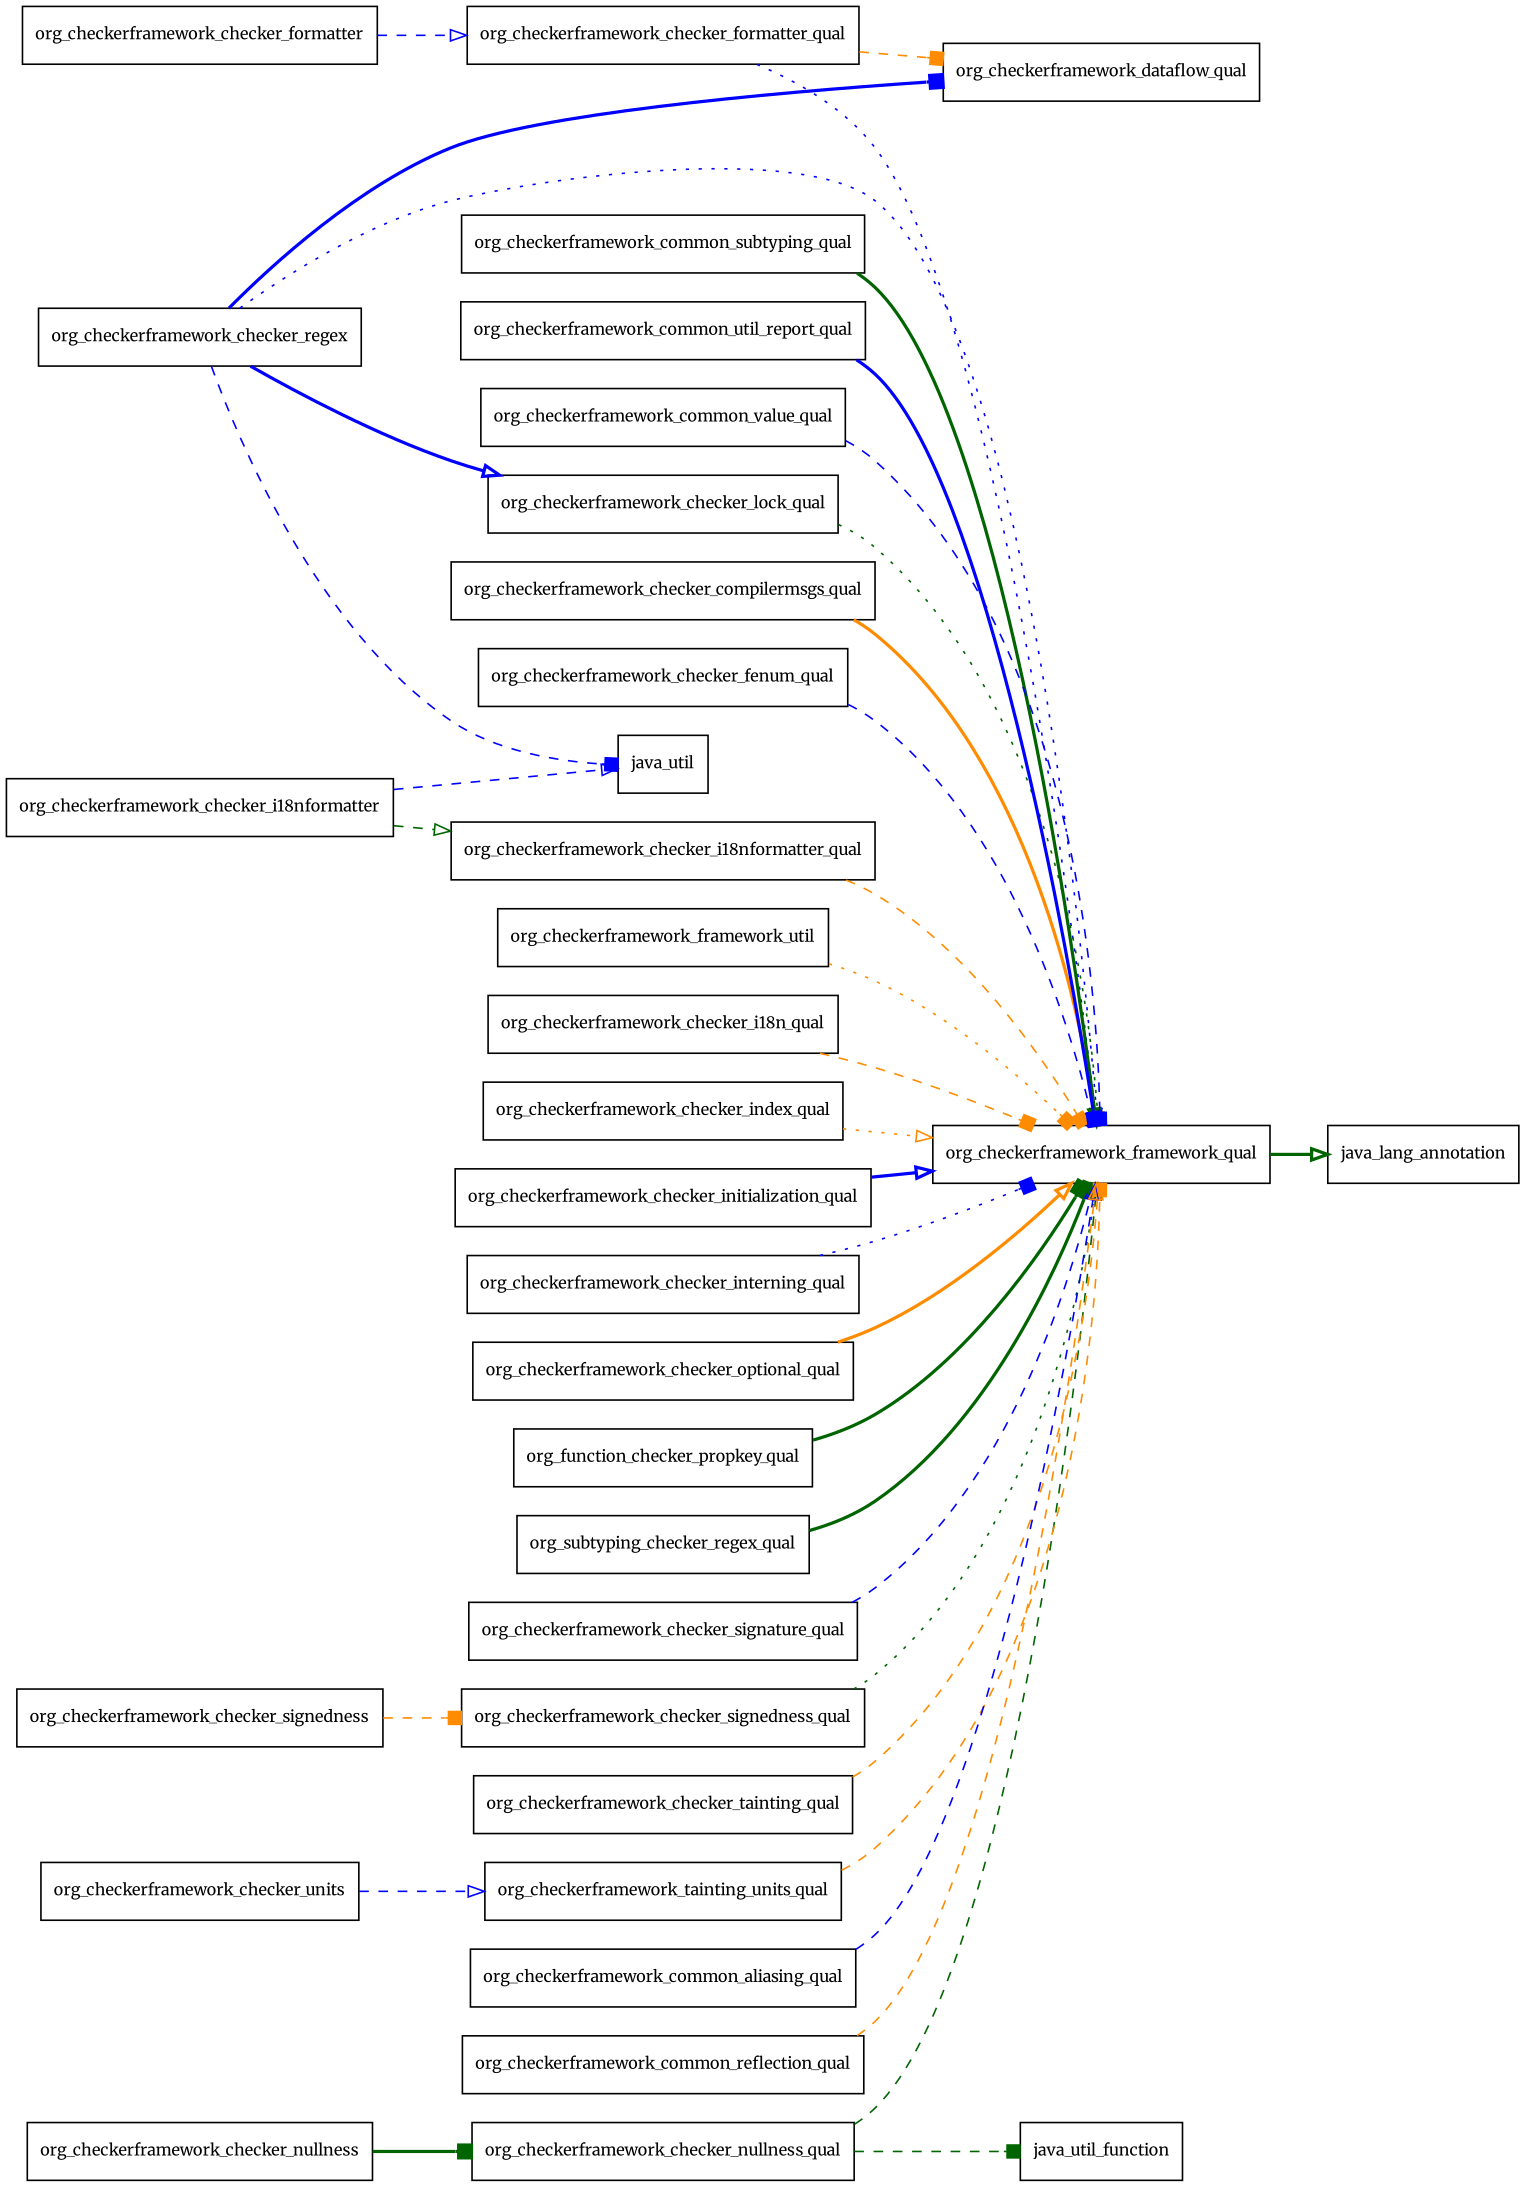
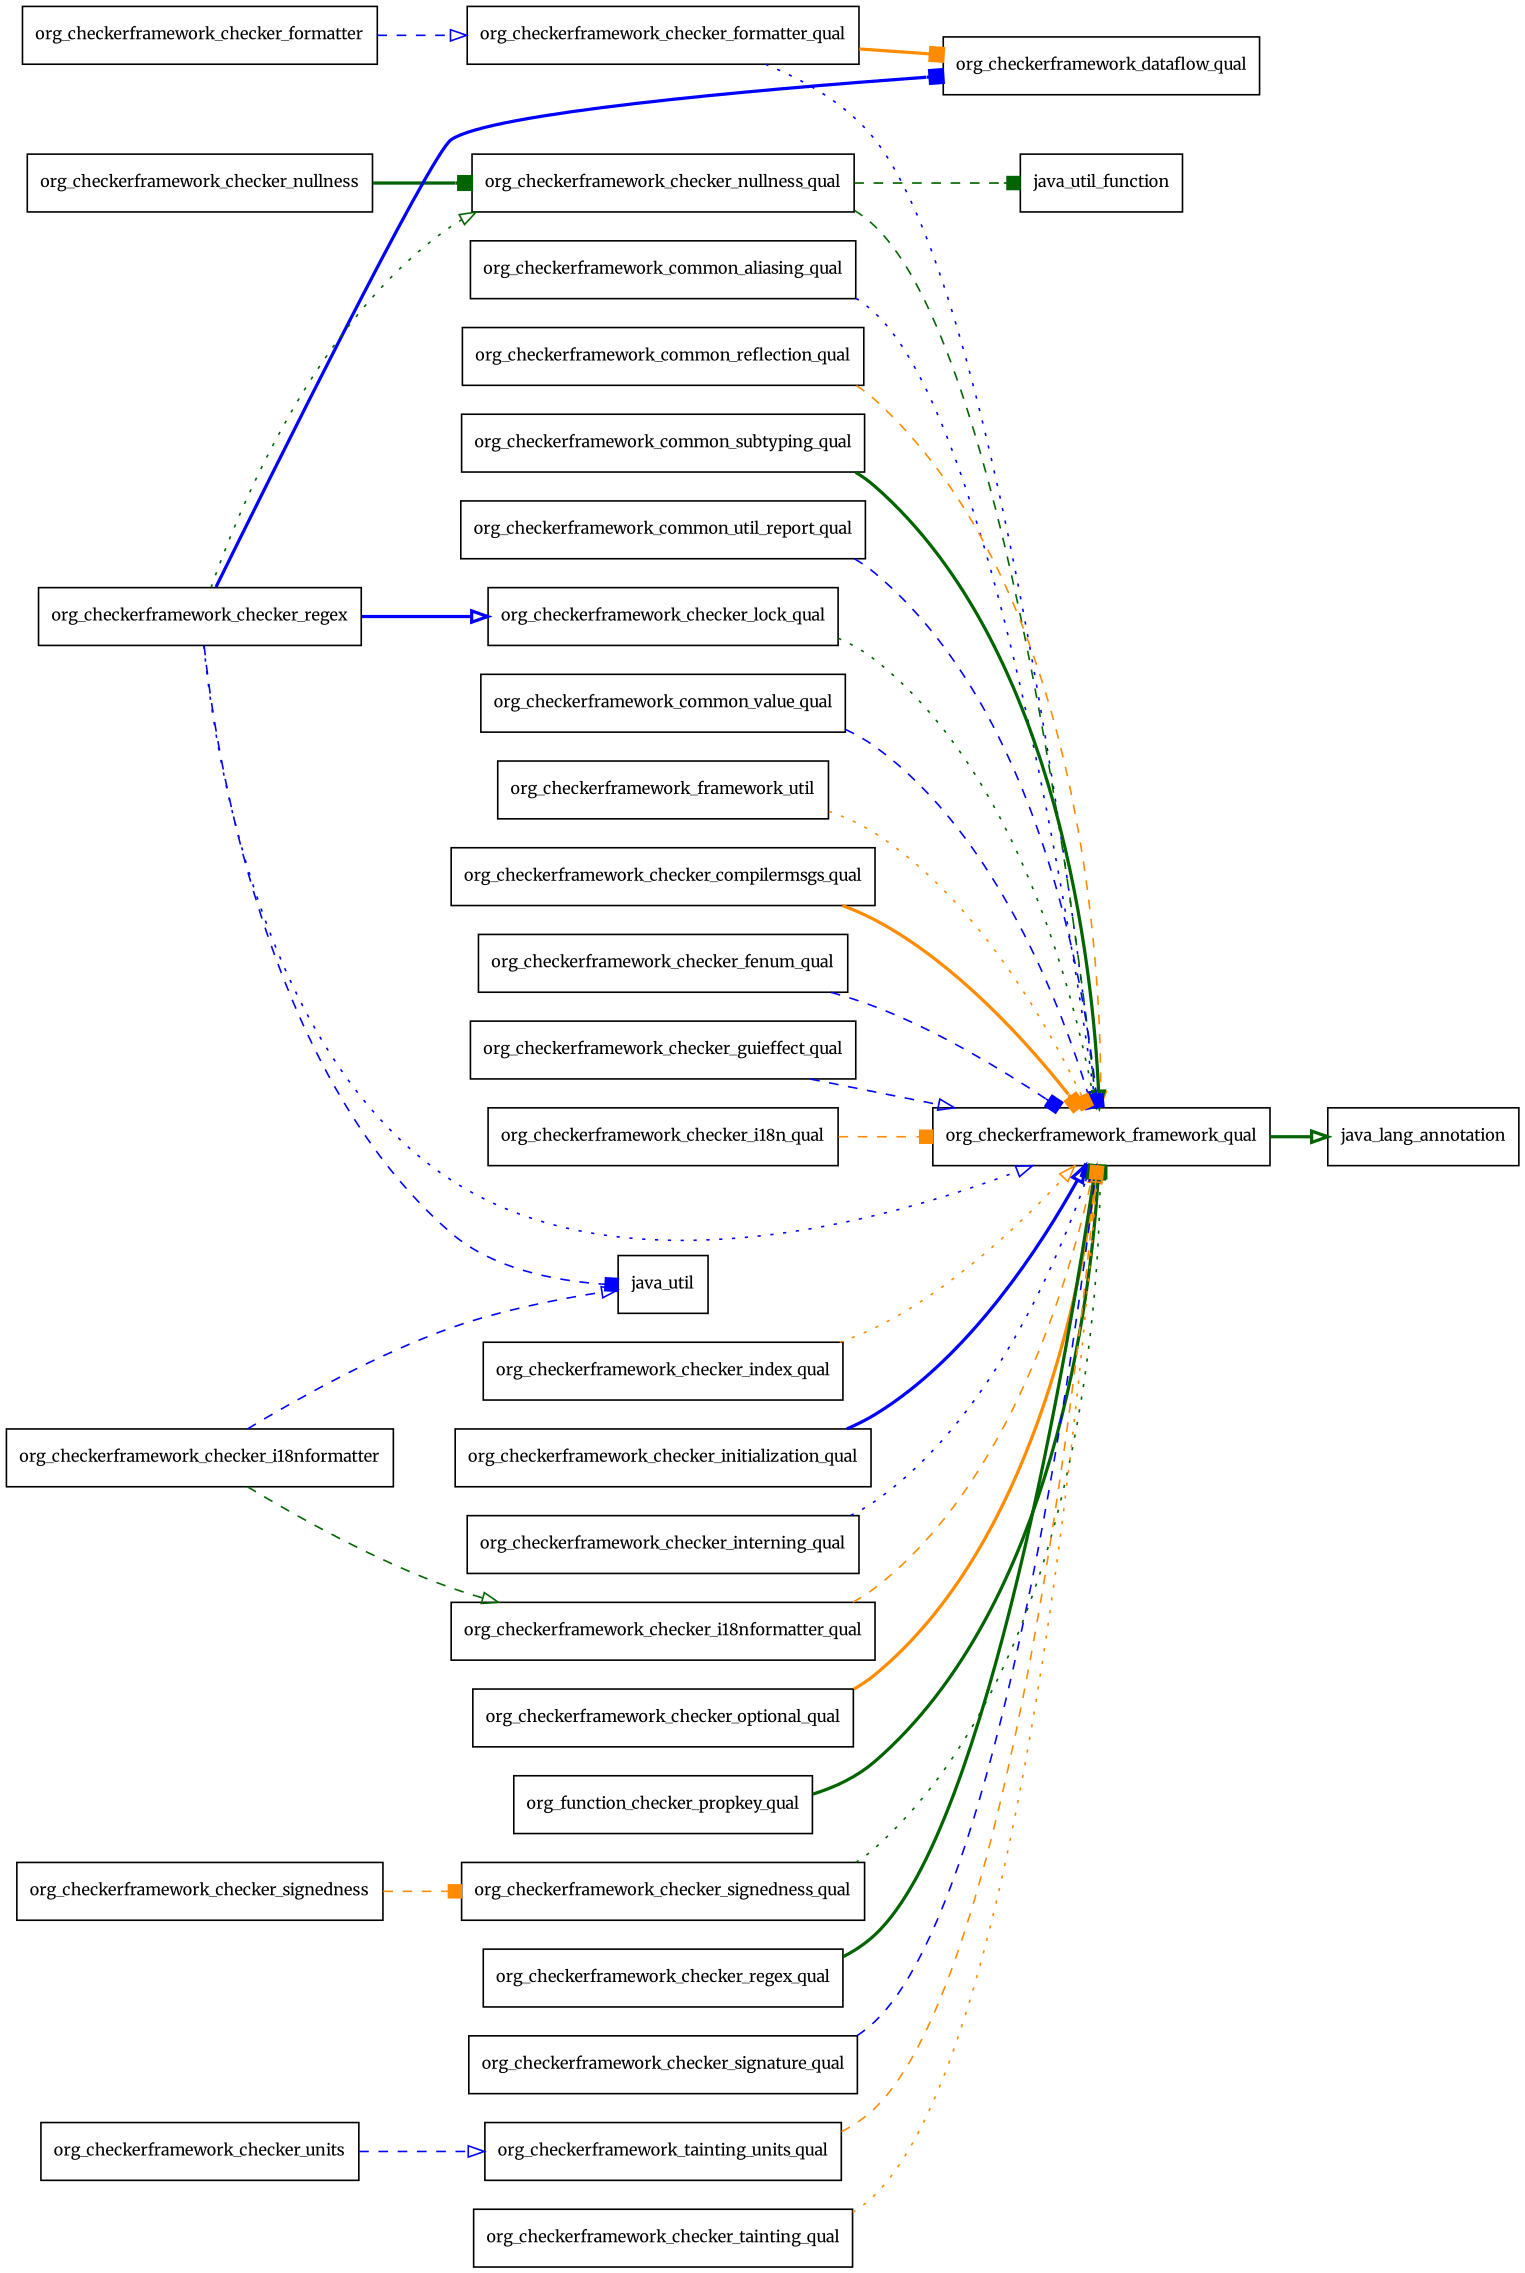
  digraph {
    fontname=Merriweather
    rankdir=LR
    node [fontname=Merriweather fontsize=10.0 shape=box]
    edge [arrowhead=box color=blue fontname=Merriweather style=dashed]
    org_checkerframework_checker_compilermsgs_qual
    org_checkerframework_framework_qual
    java_lang_annotation
    org_checkerframework_checker_fenum_qual
    org_checkerframework_checker_formatter
    org_checkerframework_checker_formatter_qual
    org_checkerframework_dataflow_qual
+   org_checkerframework_checker_guieffect_qual
    org_checkerframework_checker_i18n_qual
    org_checkerframework_checker_i18nformatter
    java_util
    org_checkerframework_checker_i18nformatter_qual
    org_checkerframework_checker_index_qual
    org_checkerframework_checker_initialization_qual
    org_checkerframework_checker_interning_qual
    org_checkerframework_checker_lock_qual
    org_checkerframework_checker_nullness
    org_checkerframework_checker_nullness_qual
    java_util_function
    org_checkerframework_checker_optional_qual
    n21 [label=org_function_checker_propkey_qual]
    org_checkerframework_checker_regex
-   org_checkerframework_checker_regex_qual [label=org_subtyping_checker_regex_qual]
+   org_checkerframework_checker_regex_qual
    org_checkerframework_checker_signature_qual
    org_checkerframework_checker_signedness
    org_checkerframework_checker_signedness_qual
    org_checkerframework_checker_tainting_qual
    n28 [label=org_checkerframework_tainting_units_qual]
    org_checkerframework_checker_units
    org_checkerframework_common_aliasing_qual
    org_checkerframework_common_reflection_qual
    org_checkerframework_common_subtyping_qual
    org_checkerframework_common_util_report_qual
    org_checkerframework_common_value_qual
    org_checkerframework_framework_util
    org_checkerframework_checker_compilermsgs_qual -> org_checkerframework_framework_qual [color=darkorange style=bold]
    org_checkerframework_framework_qual -> java_lang_annotation [arrowhead=onormal color=darkgreen style=bold]
    org_checkerframework_checker_fenum_qual -> org_checkerframework_framework_qual
    org_checkerframework_checker_formatter -> org_checkerframework_checker_formatter_qual [arrowhead=onormal]
    org_checkerframework_checker_formatter_qual -> org_checkerframework_framework_qual [arrowhead=onormal style=dotted]
-   org_checkerframework_checker_formatter_qual -> org_checkerframework_dataflow_qual [color=darkorange]
+   org_checkerframework_checker_formatter_qual -> org_checkerframework_dataflow_qual [color=darkorange style=bold]
+   org_checkerframework_checker_guieffect_qual -> org_checkerframework_framework_qual [arrowhead=onormal]
    org_checkerframework_checker_i18n_qual -> org_checkerframework_framework_qual [color=darkorange]
    org_checkerframework_checker_i18nformatter -> java_util [arrowhead=onormal]
    org_checkerframework_checker_i18nformatter -> org_checkerframework_checker_i18nformatter_qual [arrowhead=onormal color=darkgreen]
    org_checkerframework_checker_i18nformatter_qual -> org_checkerframework_framework_qual [color=darkorange]
    org_checkerframework_checker_index_qual -> org_checkerframework_framework_qual [arrowhead=onormal color=darkorange style=dotted]
    org_checkerframework_checker_initialization_qual -> org_checkerframework_framework_qual [arrowhead=onormal style=bold]
    org_checkerframework_checker_interning_qual -> org_checkerframework_framework_qual [style=dotted]
    org_checkerframework_checker_lock_qual -> org_checkerframework_framework_qual [color=darkgreen style=dotted]
    org_checkerframework_checker_nullness -> org_checkerframework_checker_nullness_qual [color=darkgreen style=bold]
    org_checkerframework_checker_nullness_qual -> org_checkerframework_framework_qual [arrowhead=onormal color=darkgreen]
    org_checkerframework_checker_nullness_qual -> java_util_function [color=darkgreen]
    org_checkerframework_checker_optional_qual -> org_checkerframework_framework_qual [arrowhead=onormal color=darkorange style=bold]
    n21 -> org_checkerframework_framework_qual [color=darkgreen style=bold]
    org_checkerframework_checker_regex -> org_checkerframework_framework_qual [arrowhead=onormal style=dotted]
    org_checkerframework_checker_regex -> org_checkerframework_dataflow_qual [style=bold]
    org_checkerframework_checker_regex -> java_util
    org_checkerframework_checker_regex -> org_checkerframework_checker_lock_qual [arrowhead=onormal style=bold]
+   org_checkerframework_checker_regex -> org_checkerframework_checker_nullness_qual [arrowhead=onormal color=darkgreen style=dotted]
    org_checkerframework_checker_regex_qual -> org_checkerframework_framework_qual [color=darkgreen style=bold]
    org_checkerframework_checker_signature_qual -> org_checkerframework_framework_qual [arrowhead=onormal]
    org_checkerframework_checker_signedness -> org_checkerframework_checker_signedness_qual [color=darkorange]
    org_checkerframework_checker_signedness_qual -> org_checkerframework_framework_qual [color=darkgreen style=dotted]
-   org_checkerframework_checker_tainting_qual -> org_checkerframework_framework_qual [arrowhead=onormal color=darkorange]
+   org_checkerframework_checker_tainting_qual -> org_checkerframework_framework_qual [arrowhead=onormal color=darkorange style=dotted]
    n28 -> org_checkerframework_framework_qual [color=darkorange]
    org_checkerframework_checker_units -> n28 [arrowhead=onormal]
-   org_checkerframework_common_aliasing_qual -> org_checkerframework_framework_qual [arrowhead=onormal]
+   org_checkerframework_common_aliasing_qual -> org_checkerframework_framework_qual [arrowhead=onormal style=dotted]
    org_checkerframework_common_reflection_qual -> org_checkerframework_framework_qual [arrowhead=onormal color=darkorange]
    org_checkerframework_common_subtyping_qual -> org_checkerframework_framework_qual [arrowhead=onormal color=darkgreen style=bold]
-   org_checkerframework_common_util_report_qual -> org_checkerframework_framework_qual [style=bold]
+   org_checkerframework_common_util_report_qual -> org_checkerframework_framework_qual
    org_checkerframework_common_value_qual -> org_checkerframework_framework_qual
    org_checkerframework_framework_util -> org_checkerframework_framework_qual [color=darkorange style=dotted]
  }
